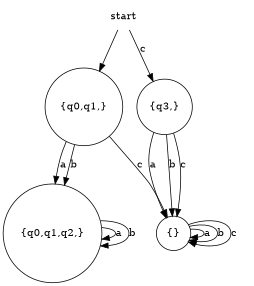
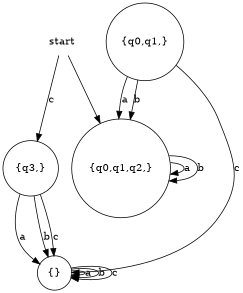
  digraph {
    node [shape=circle]
    start [shape=none]
    "{q0,q1,}"
    "{q3,}"
    "{q0,q1,q2,}"
    "{}"
-   start -> "{q0,q1,}"
+   start -> "{q0,q1,q2,}"
    start -> "{q3,}" [label=c]
    "{q0,q1,}" -> "{q0,q1,q2,}" [label=a]
    "{q0,q1,}" -> "{q0,q1,q2,}" [label=b]
    "{q0,q1,}" -> "{}" [label=c]
    "{q3,}" -> "{}" [label=a]
    "{q3,}" -> "{}" [label=b]
    "{q3,}" -> "{}" [label=c]
    "{q0,q1,q2,}" -> "{q0,q1,q2,}" [label=a]
    "{q0,q1,q2,}" -> "{q0,q1,q2,}" [label=b]
    "{}" -> "{}" [label=a]
    "{}" -> "{}" [label=b]
    "{}" -> "{}" [label=c]
  }
